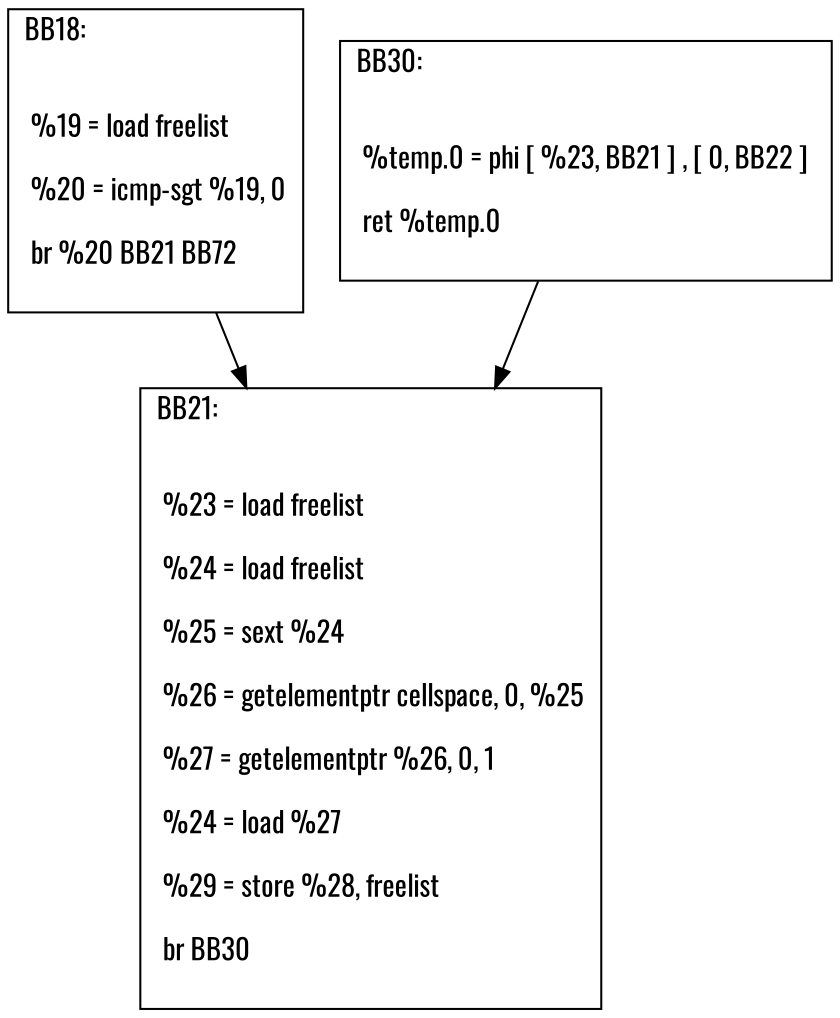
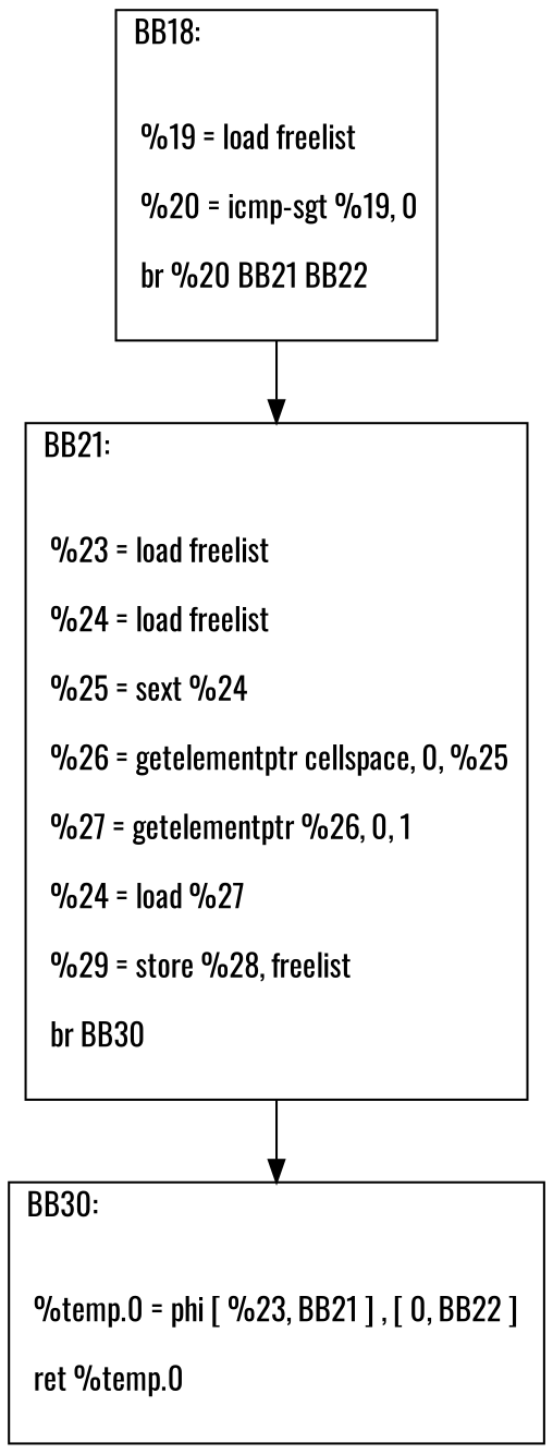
  digraph {
    fontname=Oswald
    node [fontname=Oswald shape=record]
    edge [fontname=Oswald]
-   n1 [label="{BB18:\l\l\n             %19 = load freelist\l\n             %20 = icmp-sgt %19, 0\l\n             br %20 BB21 BB72\l\n             }"]
+   n1 [label="{BB18:\l\l\n             %19 = load freelist\l\n             %20 = icmp-sgt %19, 0\l\n             br %20 BB21 BB22\l\n             }"]
    n2 [label="{BB21:\l\l\n             %23 = load freelist\l\n             %24 = load freelist\l\n             %25 = sext %24\l\n             %26 = getelementptr cellspace, 0, %25\l\n             %27 = getelementptr %26, 0, 1\l\n             %24 = load %27\l\n             %29 = store %28, freelist\l\n             br BB30\l\n             }"]
    n3 [label="{BB30:\l\l\n             %temp.0 = phi [ %23, BB21 ] , [ 0, BB22 ] \l\n             ret %temp.0\l\n             }"]
    n1 -> n2
-   n3 -> n2
+   n2 -> n3
  }
